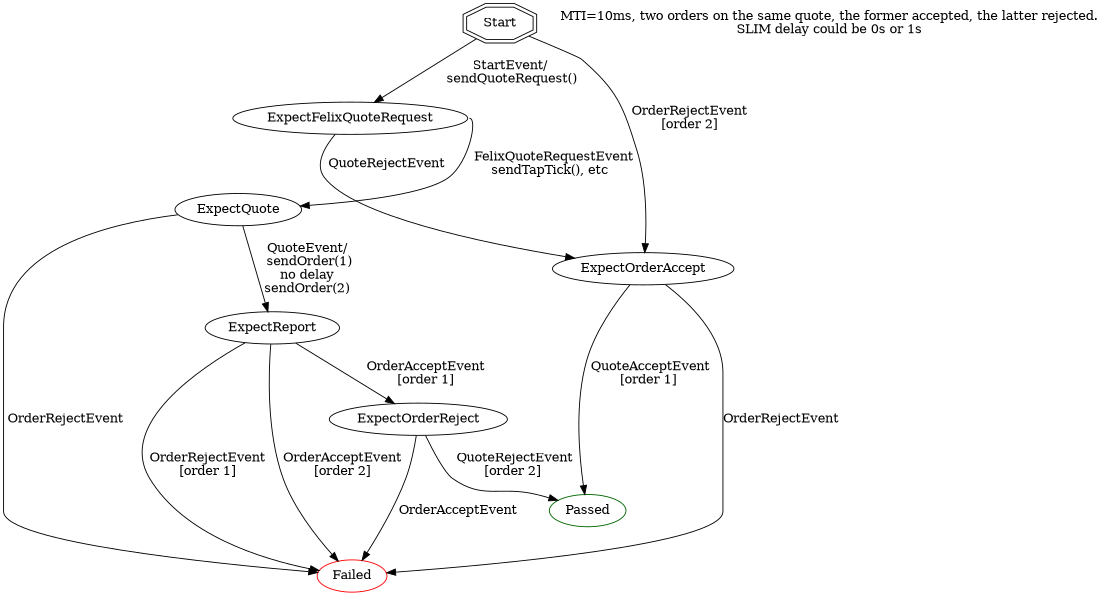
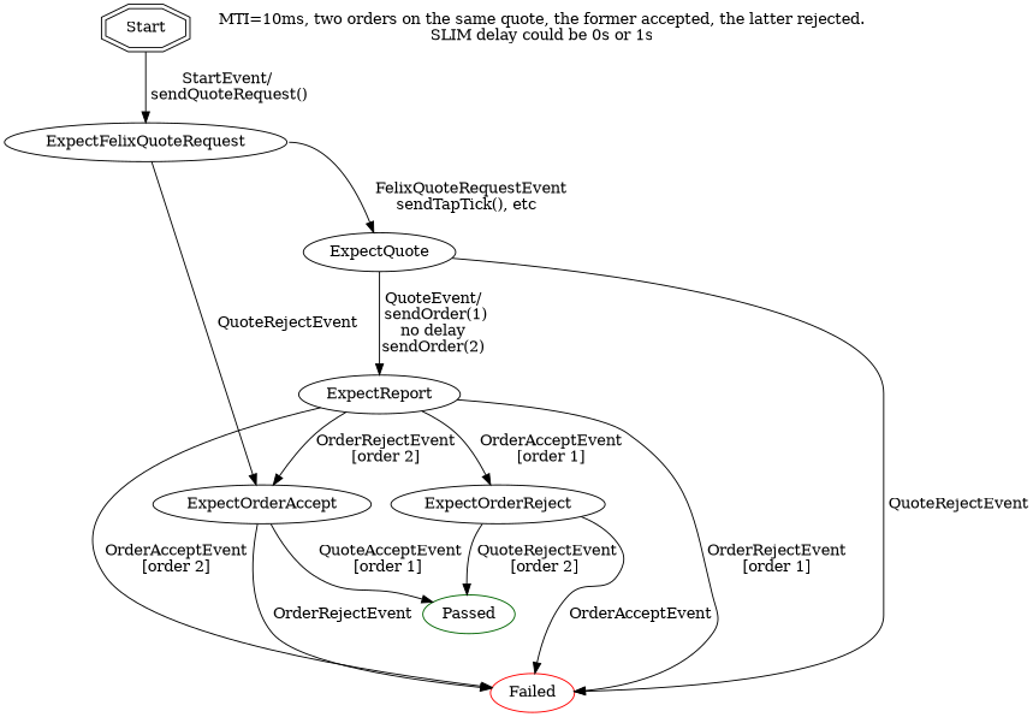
  digraph {
    Start [shape=doubleoctagon]
    ExpectFelixQuoteRequest
    ExpectQuote
    ExpectOrderAccept
    "MTI=10ms, two orders on the same quote, the former accepted, the latter rejected.\nSLIM delay could be 0s or 1s" [shape=none]
    Passed [color=darkgreen]
    Failed [color=red]
    ExpectReport
    ExpectOrderReject
    Start -> ExpectFelixQuoteRequest [label="StartEvent/\n sendQuoteRequest()"]
    ExpectFelixQuoteRequest -> ExpectQuote [label="  FelixQuoteRequestEvent\nsendTapTick(), etc" tailport=e]
    ExpectFelixQuoteRequest -> ExpectOrderAccept [label=" QuoteRejectEvent"]
-   ExpectQuote -> Failed [label=" OrderRejectEvent"]
+   ExpectQuote -> Failed [label=" QuoteRejectEvent"]
    ExpectQuote -> ExpectReport [label="QuoteEvent/\n sendOrder(1)\nno delay\nsendOrder(2)"]
    ExpectOrderAccept -> Passed [label=" QuoteAcceptEvent\n[order 1]"]
    ExpectOrderAccept -> Failed [label=OrderRejectEvent]
    Passed -> Failed [style=invis]
-   Start -> ExpectOrderAccept [label="OrderRejectEvent\n[order 2]"]
+   ExpectReport -> ExpectOrderAccept [label="OrderRejectEvent\n[order 2]"]
    ExpectReport -> Failed [label="OrderRejectEvent\n[order 1]"]
    ExpectReport -> Failed [label="OrderAcceptEvent\n[order 2]"]
    ExpectReport -> ExpectOrderReject [label="OrderAcceptEvent\n[order 1]"]
    ExpectOrderReject -> Passed [label=" QuoteRejectEvent\n[order 2]"]
    ExpectOrderReject -> Failed [label=OrderAcceptEvent]
  }
